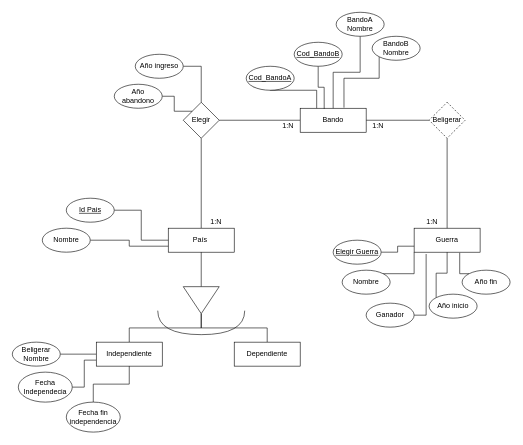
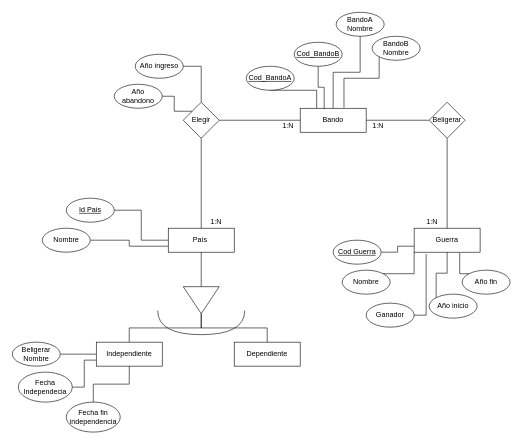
  <mxCell id="0" />
  <mxCell id="1" parent="0" />
  <mxCell id="2" style="edgeStyle=orthogonalEdgeStyle;rounded=0;orthogonalLoop=1;jettySize=auto;html=1;exitX=1;exitY=0.5;exitDx=0;exitDy=0;entryX=0;entryY=0.5;entryDx=0;entryDy=0;endArrow=none;endFill=0;" edge="1" parent="1" source="3" target="12"><mxGeometry relative="1" as="geometry" /></mxCell>
  <mxCell id="3" value="Elegir" style="rhombus;whiteSpace=wrap;html=1;" vertex="1" parent="1"><mxGeometry x="305" y="170" width="60" height="60" as="geometry" /></mxCell>
  <mxCell id="4" style="edgeStyle=orthogonalEdgeStyle;rounded=0;orthogonalLoop=1;jettySize=auto;html=1;exitX=0.5;exitY=0;exitDx=0;exitDy=0;entryX=0.5;entryY=1;entryDx=0;entryDy=0;endArrow=none;endFill=0;" edge="1" parent="1" source="5" target="3"><mxGeometry relative="1" as="geometry" /></mxCell>
  <mxCell id="5" value="País&amp;nbsp;" style="rounded=0;whiteSpace=wrap;html=1;" vertex="1" parent="1"><mxGeometry x="280" y="380" width="110" height="40" as="geometry" /></mxCell>
  <mxCell id="6" style="edgeStyle=orthogonalEdgeStyle;rounded=0;orthogonalLoop=1;jettySize=auto;html=1;exitX=1;exitY=0.5;exitDx=0;exitDy=0;entryX=0;entryY=0.5;entryDx=0;entryDy=0;endArrow=none;endFill=0;" edge="1" parent="1" source="7" target="17"><mxGeometry relative="1" as="geometry" /></mxCell>
  <mxCell id="7" value="Beligerar Nombre" style="ellipse;whiteSpace=wrap;html=1;" vertex="1" parent="1"><mxGeometry x="20" y="570" width="80" height="40" as="geometry" /></mxCell>
  <mxCell id="8" value="1:N" style="text;html=1;strokeColor=none;fillColor=none;align=center;verticalAlign=middle;whiteSpace=wrap;rounded=0;" vertex="1" parent="1"><mxGeometry x="460" y="200" width="40" height="20" as="geometry" /></mxCell>
  <mxCell id="9" style="edgeStyle=orthogonalEdgeStyle;rounded=0;orthogonalLoop=1;jettySize=auto;html=1;exitX=1;exitY=0.5;exitDx=0;exitDy=0;entryX=0;entryY=0.75;entryDx=0;entryDy=0;endArrow=none;endFill=0;" edge="1" parent="1" source="10" target="17"><mxGeometry relative="1" as="geometry" /></mxCell>
  <mxCell id="10" value="Fecha Independecia" style="ellipse;whiteSpace=wrap;html=1;" vertex="1" parent="1"><mxGeometry x="30" y="620" width="90" height="50" as="geometry" /></mxCell>
  <mxCell id="11" style="edgeStyle=orthogonalEdgeStyle;rounded=0;orthogonalLoop=1;jettySize=auto;html=1;exitX=1;exitY=0.5;exitDx=0;exitDy=0;entryX=0;entryY=0.5;entryDx=0;entryDy=0;endArrow=none;endFill=0;" edge="1" parent="1" source="12" target="15"><mxGeometry relative="1" as="geometry" /></mxCell>
  <mxCell id="12" value="Bando" style="rounded=0;whiteSpace=wrap;html=1;" vertex="1" parent="1"><mxGeometry x="500" y="180" width="110" height="40" as="geometry" /></mxCell>
  <mxCell id="13" value="Guerra" style="rounded=0;whiteSpace=wrap;html=1;" vertex="1" parent="1"><mxGeometry x="690" y="380" width="110" height="40" as="geometry" /></mxCell>
  <mxCell id="14" style="edgeStyle=orthogonalEdgeStyle;rounded=0;orthogonalLoop=1;jettySize=auto;html=1;exitX=0.5;exitY=1;exitDx=0;exitDy=0;entryX=0.5;entryY=0;entryDx=0;entryDy=0;endArrow=none;endFill=0;" edge="1" parent="1" source="15" target="13"><mxGeometry relative="1" as="geometry" /></mxCell>
- <mxCell id="15" value="Beligerar" style="rhombus;whiteSpace=wrap;html=1;dashed=1;" vertex="1" parent="1"><mxGeometry x="715" y="170" width="60" height="60" as="geometry" /></mxCell>
+ <mxCell id="15" value="Beligerar" style="rhombus;whiteSpace=wrap;html=1;" vertex="1" parent="1"><mxGeometry x="715" y="170" width="60" height="60" as="geometry" /></mxCell>
  <mxCell id="16" style="edgeStyle=orthogonalEdgeStyle;rounded=0;orthogonalLoop=1;jettySize=auto;html=1;exitX=0.5;exitY=0;exitDx=0;exitDy=0;entryX=1;entryY=0.5;entryDx=0;entryDy=0;endArrow=none;endFill=0;" edge="1" parent="1" source="17" target="21"><mxGeometry relative="1" as="geometry" /></mxCell>
  <mxCell id="17" value="Independiente" style="rounded=0;whiteSpace=wrap;html=1;" vertex="1" parent="1"><mxGeometry x="160" y="570" width="110" height="40" as="geometry" /></mxCell>
  <mxCell id="18" style="edgeStyle=orthogonalEdgeStyle;rounded=0;orthogonalLoop=1;jettySize=auto;html=1;exitX=0.5;exitY=0;exitDx=0;exitDy=0;entryX=1;entryY=0.5;entryDx=0;entryDy=0;endArrow=none;endFill=0;" edge="1" parent="1" source="19" target="21"><mxGeometry relative="1" as="geometry" /></mxCell>
  <mxCell id="19" value="Dependiente" style="rounded=0;whiteSpace=wrap;html=1;" vertex="1" parent="1"><mxGeometry x="390" y="570" width="110" height="40" as="geometry" /></mxCell>
  <mxCell id="20" style="edgeStyle=orthogonalEdgeStyle;rounded=0;orthogonalLoop=1;jettySize=auto;html=1;exitX=0;exitY=0.5;exitDx=0;exitDy=0;entryX=0.5;entryY=1;entryDx=0;entryDy=0;endArrow=none;endFill=0;" edge="1" parent="1" source="21" target="5"><mxGeometry relative="1" as="geometry" /></mxCell>
  <mxCell id="21" value="" style="triangle;whiteSpace=wrap;html=1;rotation=90;" vertex="1" parent="1"><mxGeometry x="312.5" y="470" width="45" height="60" as="geometry" /></mxCell>
  <mxCell id="22" value="" style="shape=requiredInterface;html=1;verticalLabelPosition=bottom;rotation=90;" vertex="1" parent="1"><mxGeometry x="315" y="465" width="40" height="145" as="geometry" /></mxCell>
  <mxCell id="23" style="edgeStyle=orthogonalEdgeStyle;rounded=0;orthogonalLoop=1;jettySize=auto;html=1;exitX=1;exitY=0.5;exitDx=0;exitDy=0;entryX=0;entryY=0.75;entryDx=0;entryDy=0;endArrow=none;endFill=0;" edge="1" parent="1" source="24" target="13"><mxGeometry relative="1" as="geometry" /></mxCell>
- <mxCell id="24" value="&lt;u&gt;Elegir Guerra&lt;/u&gt;" style="ellipse;whiteSpace=wrap;html=1;" vertex="1" parent="1"><mxGeometry x="555" y="400" width="80" height="40" as="geometry" /></mxCell>
+ <mxCell id="24" value="&lt;u&gt;Cod Guerra&lt;/u&gt;" style="ellipse;whiteSpace=wrap;html=1;" vertex="1" parent="1"><mxGeometry x="555" y="400" width="80" height="40" as="geometry" /></mxCell>
  <mxCell id="25" style="edgeStyle=orthogonalEdgeStyle;rounded=0;orthogonalLoop=1;jettySize=auto;html=1;exitX=1;exitY=0;exitDx=0;exitDy=0;entryX=0;entryY=1;entryDx=0;entryDy=0;endArrow=none;endFill=0;" edge="1" parent="1" source="26" target="13"><mxGeometry relative="1" as="geometry" /></mxCell>
  <mxCell id="26" value="Nombre" style="ellipse;whiteSpace=wrap;html=1;" vertex="1" parent="1"><mxGeometry x="570" y="450" width="80" height="40" as="geometry" /></mxCell>
  <mxCell id="27" style="edgeStyle=orthogonalEdgeStyle;rounded=0;orthogonalLoop=1;jettySize=auto;html=1;exitX=1;exitY=0.5;exitDx=0;exitDy=0;entryX=0.182;entryY=1.075;entryDx=0;entryDy=0;entryPerimeter=0;endArrow=none;endFill=0;" edge="1" parent="1" source="28" target="13"><mxGeometry relative="1" as="geometry" /></mxCell>
  <mxCell id="28" value="Ganador" style="ellipse;whiteSpace=wrap;html=1;" vertex="1" parent="1"><mxGeometry x="610" y="505" width="80" height="40" as="geometry" /></mxCell>
  <mxCell id="29" style="edgeStyle=orthogonalEdgeStyle;rounded=0;orthogonalLoop=1;jettySize=auto;html=1;exitX=0;exitY=1;exitDx=0;exitDy=0;entryX=0.25;entryY=0;entryDx=0;entryDy=0;endArrow=none;endFill=0;" edge="1" parent="1" source="30" target="12"><mxGeometry relative="1" as="geometry"><Array as="points"><mxPoint x="450" y="144" /><mxPoint x="450" y="150" /><mxPoint x="528" y="150" /></Array></mxGeometry></mxCell>
  <mxCell id="30" value="&lt;u&gt;Cod_BandoA&lt;/u&gt;" style="ellipse;whiteSpace=wrap;html=1;" vertex="1" parent="1"><mxGeometry x="410" y="110" width="80" height="40" as="geometry" /></mxCell>
  <mxCell id="31" style="edgeStyle=orthogonalEdgeStyle;rounded=0;orthogonalLoop=1;jettySize=auto;html=1;exitX=1;exitY=0.5;exitDx=0;exitDy=0;entryX=0;entryY=0.5;entryDx=0;entryDy=0;endArrow=none;endFill=0;" edge="1" parent="1" source="32" target="5"><mxGeometry relative="1" as="geometry" /></mxCell>
  <mxCell id="32" value="&lt;u&gt;Id Pais&lt;/u&gt;" style="ellipse;whiteSpace=wrap;html=1;" vertex="1" parent="1"><mxGeometry x="110" y="330" width="80" height="40" as="geometry" /></mxCell>
  <mxCell id="33" style="edgeStyle=orthogonalEdgeStyle;rounded=0;orthogonalLoop=1;jettySize=auto;html=1;exitX=1;exitY=0.5;exitDx=0;exitDy=0;entryX=0;entryY=0.75;entryDx=0;entryDy=0;endArrow=none;endFill=0;" edge="1" parent="1" source="34" target="5"><mxGeometry relative="1" as="geometry" /></mxCell>
  <mxCell id="34" value="Nombre" style="ellipse;whiteSpace=wrap;html=1;" vertex="1" parent="1"><mxGeometry x="70" y="380" width="80" height="40" as="geometry" /></mxCell>
  <mxCell id="35" value="" style="edgeStyle=orthogonalEdgeStyle;rounded=0;orthogonalLoop=1;jettySize=auto;html=1;endArrow=none;endFill=0;" edge="1" parent="1" source="36" target="17"><mxGeometry relative="1" as="geometry" /></mxCell>
  <mxCell id="36" value="Fecha fin independencia" style="ellipse;whiteSpace=wrap;html=1;" vertex="1" parent="1"><mxGeometry x="110" y="670" width="90" height="50" as="geometry" /></mxCell>
  <mxCell id="37" style="edgeStyle=orthogonalEdgeStyle;rounded=0;orthogonalLoop=1;jettySize=auto;html=1;exitX=0.5;exitY=1;exitDx=0;exitDy=0;entryX=0.364;entryY=0.025;entryDx=0;entryDy=0;entryPerimeter=0;endArrow=none;endFill=0;" edge="1" parent="1" source="38" target="12"><mxGeometry relative="1" as="geometry" /></mxCell>
  <mxCell id="38" value="&lt;u&gt;Cod_BandoB&lt;/u&gt;" style="ellipse;whiteSpace=wrap;html=1;" vertex="1" parent="1"><mxGeometry x="490" y="70" width="80" height="40" as="geometry" /></mxCell>
  <mxCell id="39" style="edgeStyle=orthogonalEdgeStyle;rounded=0;orthogonalLoop=1;jettySize=auto;html=1;exitX=0.5;exitY=1;exitDx=0;exitDy=0;entryX=0.5;entryY=0;entryDx=0;entryDy=0;endArrow=none;endFill=0;" edge="1" parent="1" source="40" target="12"><mxGeometry relative="1" as="geometry" /></mxCell>
  <mxCell id="40" value="BandoA Nombre" style="ellipse;whiteSpace=wrap;html=1;" vertex="1" parent="1"><mxGeometry x="560" y="20" width="80" height="40" as="geometry" /></mxCell>
  <mxCell id="41" style="edgeStyle=orthogonalEdgeStyle;rounded=0;orthogonalLoop=1;jettySize=auto;html=1;exitX=0;exitY=1;exitDx=0;exitDy=0;entryX=0.664;entryY=-0.025;entryDx=0;entryDy=0;entryPerimeter=0;endArrow=none;endFill=0;" edge="1" parent="1" source="42" target="12"><mxGeometry relative="1" as="geometry"><Array as="points"><mxPoint x="632" y="130" /><mxPoint x="573" y="130" /></Array></mxGeometry></mxCell>
  <mxCell id="42" value="BandoB Nombre" style="ellipse;whiteSpace=wrap;html=1;" vertex="1" parent="1"><mxGeometry x="620" y="60" width="80" height="40" as="geometry" /></mxCell>
  <mxCell id="43" style="edgeStyle=orthogonalEdgeStyle;rounded=0;orthogonalLoop=1;jettySize=auto;html=1;exitX=1;exitY=0.5;exitDx=0;exitDy=0;entryX=0.5;entryY=0;entryDx=0;entryDy=0;endArrow=none;endFill=0;" edge="1" parent="1" source="44" target="3"><mxGeometry relative="1" as="geometry" /></mxCell>
  <mxCell id="44" value="Año ingreso" style="ellipse;whiteSpace=wrap;html=1;" vertex="1" parent="1"><mxGeometry x="225" y="90" width="80" height="40" as="geometry" /></mxCell>
  <mxCell id="45" style="edgeStyle=orthogonalEdgeStyle;rounded=0;orthogonalLoop=1;jettySize=auto;html=1;exitX=1;exitY=0.5;exitDx=0;exitDy=0;entryX=0;entryY=0;entryDx=0;entryDy=0;endArrow=none;endFill=0;" edge="1" parent="1" source="46" target="3"><mxGeometry relative="1" as="geometry" /></mxCell>
  <mxCell id="46" value="Año abandono" style="ellipse;whiteSpace=wrap;html=1;" vertex="1" parent="1"><mxGeometry x="190" y="140" width="80" height="40" as="geometry" /></mxCell>
  <mxCell id="47" value="1:N" style="text;html=1;strokeColor=none;fillColor=none;align=center;verticalAlign=middle;whiteSpace=wrap;rounded=0;" vertex="1" parent="1"><mxGeometry x="340" y="360" width="40" height="20" as="geometry" /></mxCell>
  <mxCell id="48" value="1:N" style="text;html=1;strokeColor=none;fillColor=none;align=center;verticalAlign=middle;whiteSpace=wrap;rounded=0;" vertex="1" parent="1"><mxGeometry x="700" y="360" width="40" height="20" as="geometry" /></mxCell>
  <mxCell id="49" value="1:N" style="text;html=1;strokeColor=none;fillColor=none;align=center;verticalAlign=middle;whiteSpace=wrap;rounded=0;" vertex="1" parent="1"><mxGeometry x="610" y="200" width="40" height="20" as="geometry" /></mxCell>
  <mxCell id="50" style="edgeStyle=orthogonalEdgeStyle;rounded=0;orthogonalLoop=1;jettySize=auto;html=1;exitX=0;exitY=0;exitDx=0;exitDy=0;entryX=0.5;entryY=1;entryDx=0;entryDy=0;endArrow=none;endFill=0;" edge="1" parent="1" source="51" target="13"><mxGeometry relative="1" as="geometry" /></mxCell>
  <mxCell id="51" value="Año inicio" style="ellipse;whiteSpace=wrap;html=1;" vertex="1" parent="1"><mxGeometry x="715" y="490" width="80" height="40" as="geometry" /></mxCell>
  <mxCell id="52" style="edgeStyle=orthogonalEdgeStyle;rounded=0;orthogonalLoop=1;jettySize=auto;html=1;exitX=0;exitY=0;exitDx=0;exitDy=0;entryX=0.691;entryY=1.025;entryDx=0;entryDy=0;entryPerimeter=0;endArrow=none;endFill=0;" edge="1" parent="1" source="53" target="13"><mxGeometry relative="1" as="geometry" /></mxCell>
  <mxCell id="53" value="Año fin" style="ellipse;whiteSpace=wrap;html=1;" vertex="1" parent="1"><mxGeometry x="770" y="450" width="80" height="40" as="geometry" /></mxCell>
